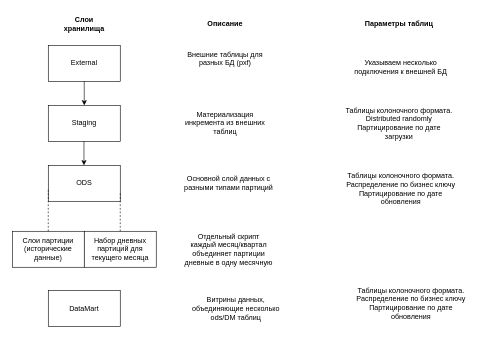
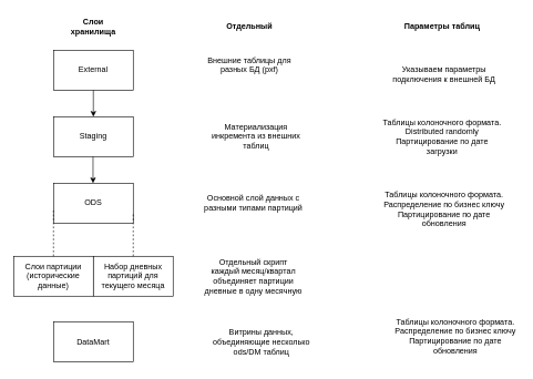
  <mxCell id="0" />
  <mxCell id="1" parent="0" />
  <mxCell id="2" value="&lt;div&gt;External&lt;/div&gt;" style="rounded=0;whiteSpace=wrap;html=1;" parent="1" vertex="1"><mxGeometry x="80" y="75" width="120" height="60" as="geometry" /></mxCell>
  <mxCell id="3" value="&lt;div&gt;&lt;b&gt;Слои хранилища&lt;/b&gt;&lt;/div&gt;" style="text;html=1;align=center;verticalAlign=middle;whiteSpace=wrap;rounded=0;" parent="1" vertex="1"><mxGeometry x="110" y="25" width="60" height="30" as="geometry" /></mxCell>
  <mxCell id="4" value="" style="endArrow=classic;html=1;rounded=0;exitX=0.5;exitY=1;exitDx=0;exitDy=0;" parent="1" source="2" edge="1"><mxGeometry width="50" height="50" relative="1" as="geometry"><mxPoint x="410" y="315" as="sourcePoint" /><mxPoint x="140" y="175" as="targetPoint" /></mxGeometry></mxCell>
  <mxCell id="5" value="Staging" style="rounded=0;whiteSpace=wrap;html=1;" parent="1" vertex="1"><mxGeometry x="80" y="175" width="120" height="60" as="geometry" /></mxCell>
  <mxCell id="6" value="" style="endArrow=classic;html=1;rounded=0;exitX=0.5;exitY=1;exitDx=0;exitDy=0;" parent="1" edge="1"><mxGeometry width="50" height="50" relative="1" as="geometry"><mxPoint x="139.5" y="235" as="sourcePoint" /><mxPoint x="139.5" y="275" as="targetPoint" /></mxGeometry></mxCell>
  <mxCell id="7" value="&lt;div&gt;ODS&lt;/div&gt;" style="rounded=0;whiteSpace=wrap;html=1;" parent="1" vertex="1"><mxGeometry x="80" y="275" width="120" height="60" as="geometry" /></mxCell>
  <mxCell id="8" value="Слои партиции (исторические данные)" style="rounded=0;whiteSpace=wrap;html=1;" parent="1" vertex="1"><mxGeometry x="20" y="385" width="120" height="60" as="geometry" /></mxCell>
  <mxCell id="9" value="Набор дневных партиций для текущего месяца" style="rounded=0;whiteSpace=wrap;html=1;" parent="1" vertex="1"><mxGeometry x="140" y="385" width="120" height="60" as="geometry" /></mxCell>
  <mxCell id="10" value="" style="endArrow=none;dashed=1;html=1;rounded=0;" parent="1" edge="1"><mxGeometry width="50" height="50" relative="1" as="geometry"><mxPoint x="80" y="385" as="sourcePoint" /><mxPoint x="80" y="315" as="targetPoint" /></mxGeometry></mxCell>
  <mxCell id="11" value="" style="endArrow=none;dashed=1;html=1;rounded=0;entryX=1;entryY=0.75;entryDx=0;entryDy=0;" parent="1" target="7" edge="1"><mxGeometry width="50" height="50" relative="1" as="geometry"><mxPoint x="200" y="385" as="sourcePoint" /><mxPoint x="460" y="265" as="targetPoint" /></mxGeometry></mxCell>
  <mxCell id="12" value="&lt;div&gt;Внешние таблицы для разных БД (pxf)&lt;/div&gt;&lt;div&gt;&lt;br&gt;&lt;/div&gt;" style="text;html=1;align=center;verticalAlign=middle;whiteSpace=wrap;rounded=0;" parent="1" vertex="1"><mxGeometry x="290" y="75" width="170" height="60" as="geometry" /></mxCell>
- <mxCell id="13" value="&lt;div&gt;Материализация инкремента из внешних таблиц&lt;/div&gt;" style="text;html=1;align=center;verticalAlign=middle;whiteSpace=wrap;rounded=0;" parent="1" vertex="1"><mxGeometry x="300" y="175" width="150" height="60" as="geometry" /></mxCell>
- <mxCell id="14" value="&lt;b&gt;Описание&lt;/b&gt;" style="text;html=1;align=center;verticalAlign=middle;whiteSpace=wrap;rounded=0;" parent="1" vertex="1"><mxGeometry x="300" y="26" width="150" height="28" as="geometry" /></mxCell>
+ <mxCell id="13" value="&lt;div&gt;Материализация инкремента из внешних таблиц&lt;/div&gt;" style="text;html=1;align=center;verticalAlign=middle;whiteSpace=wrap;rounded=0;" parent="1" vertex="1"><mxGeometry x="310" y="175" width="150" height="60" as="geometry" /></mxCell>
+ <mxCell id="14" value="&lt;b&gt;Отдельный&lt;/b&gt;" style="text;html=1;align=center;verticalAlign=middle;whiteSpace=wrap;rounded=0;" parent="1" vertex="1"><mxGeometry x="300" y="26" width="150" height="28" as="geometry" /></mxCell>
  <mxCell id="15" value="&lt;div&gt;Основной слой данных с разными типами партиций&lt;/div&gt;" style="text;html=1;align=center;verticalAlign=middle;whiteSpace=wrap;rounded=0;" parent="1" vertex="1"><mxGeometry x="306" y="282.5" width="150" height="45" as="geometry" /></mxCell>
  <mxCell id="16" value="&lt;b&gt;Параметры таблиц&lt;/b&gt;" style="text;html=1;align=center;verticalAlign=middle;whiteSpace=wrap;rounded=0;" parent="1" vertex="1"><mxGeometry x="590" y="20" width="150" height="40" as="geometry" /></mxCell>
- <mxCell id="17" value="&lt;div&gt;Указываем несколько&lt;/div&gt;&lt;div&gt;подключения к внешней БД&lt;/div&gt;" style="text;html=1;align=center;verticalAlign=middle;whiteSpace=wrap;rounded=0;" parent="1" vertex="1"><mxGeometry x="573" y="81" width="190" height="60" as="geometry" /></mxCell>
+ <mxCell id="17" value="&lt;div&gt;Указываем параметры&lt;/div&gt;&lt;div&gt;подключения к внешней БД&lt;/div&gt;" style="text;html=1;align=center;verticalAlign=middle;whiteSpace=wrap;rounded=0;" parent="1" vertex="1"><mxGeometry x="573" y="81" width="190" height="60" as="geometry" /></mxCell>
  <mxCell id="18" value="&lt;div&gt;Таблицы колоночного формата.&lt;/div&gt;&lt;div&gt;Distributed randomly&lt;/div&gt;&lt;div&gt;Партицирование по дате загрузки&lt;/div&gt;" style="text;html=1;align=center;verticalAlign=middle;whiteSpace=wrap;rounded=0;" parent="1" vertex="1"><mxGeometry x="570" y="170" width="190" height="70" as="geometry" /></mxCell>
  <mxCell id="19" value="&lt;div&gt;Таблицы колоночного формата.&lt;/div&gt;&lt;div&gt;Распределение по бизнес ключу&lt;/div&gt;&lt;div&gt;Партицирование по дате обновления&lt;/div&gt;" style="text;html=1;align=center;verticalAlign=middle;whiteSpace=wrap;rounded=0;" parent="1" vertex="1"><mxGeometry x="573" y="279" width="190" height="70" as="geometry" /></mxCell>
  <mxCell id="20" value="&lt;div&gt;Отдельный скрипт каждый месяц/квартал объединяет партиции дневные в одну месячную&lt;/div&gt;" style="text;html=1;align=center;verticalAlign=middle;whiteSpace=wrap;rounded=0;" parent="1" vertex="1"><mxGeometry x="306" y="381.88" width="150" height="66.25" as="geometry" /></mxCell>
  <mxCell id="21" value="DataMart" style="rounded=0;whiteSpace=wrap;html=1;" parent="1" vertex="1"><mxGeometry x="80" y="484" width="120" height="60" as="geometry" /></mxCell>
  <mxCell id="22" value="&lt;div&gt;Витрины данных, объединяющие несколько ods/DM таблиц&lt;/div&gt;" style="text;html=1;align=center;verticalAlign=middle;whiteSpace=wrap;rounded=0;" parent="1" vertex="1"><mxGeometry x="310" y="480.88" width="166" height="66.25" as="geometry" /></mxCell>
  <mxCell id="23" value="&lt;div&gt;Таблицы колоночного формата.&lt;/div&gt;&lt;div&gt;Распределение по бизнес ключу&lt;/div&gt;&lt;div&gt;Партицирование по дате обновления&lt;/div&gt;" style="text;html=1;align=center;verticalAlign=middle;whiteSpace=wrap;rounded=0;" parent="1" vertex="1"><mxGeometry x="590" y="470" width="190" height="70" as="geometry" /></mxCell>
